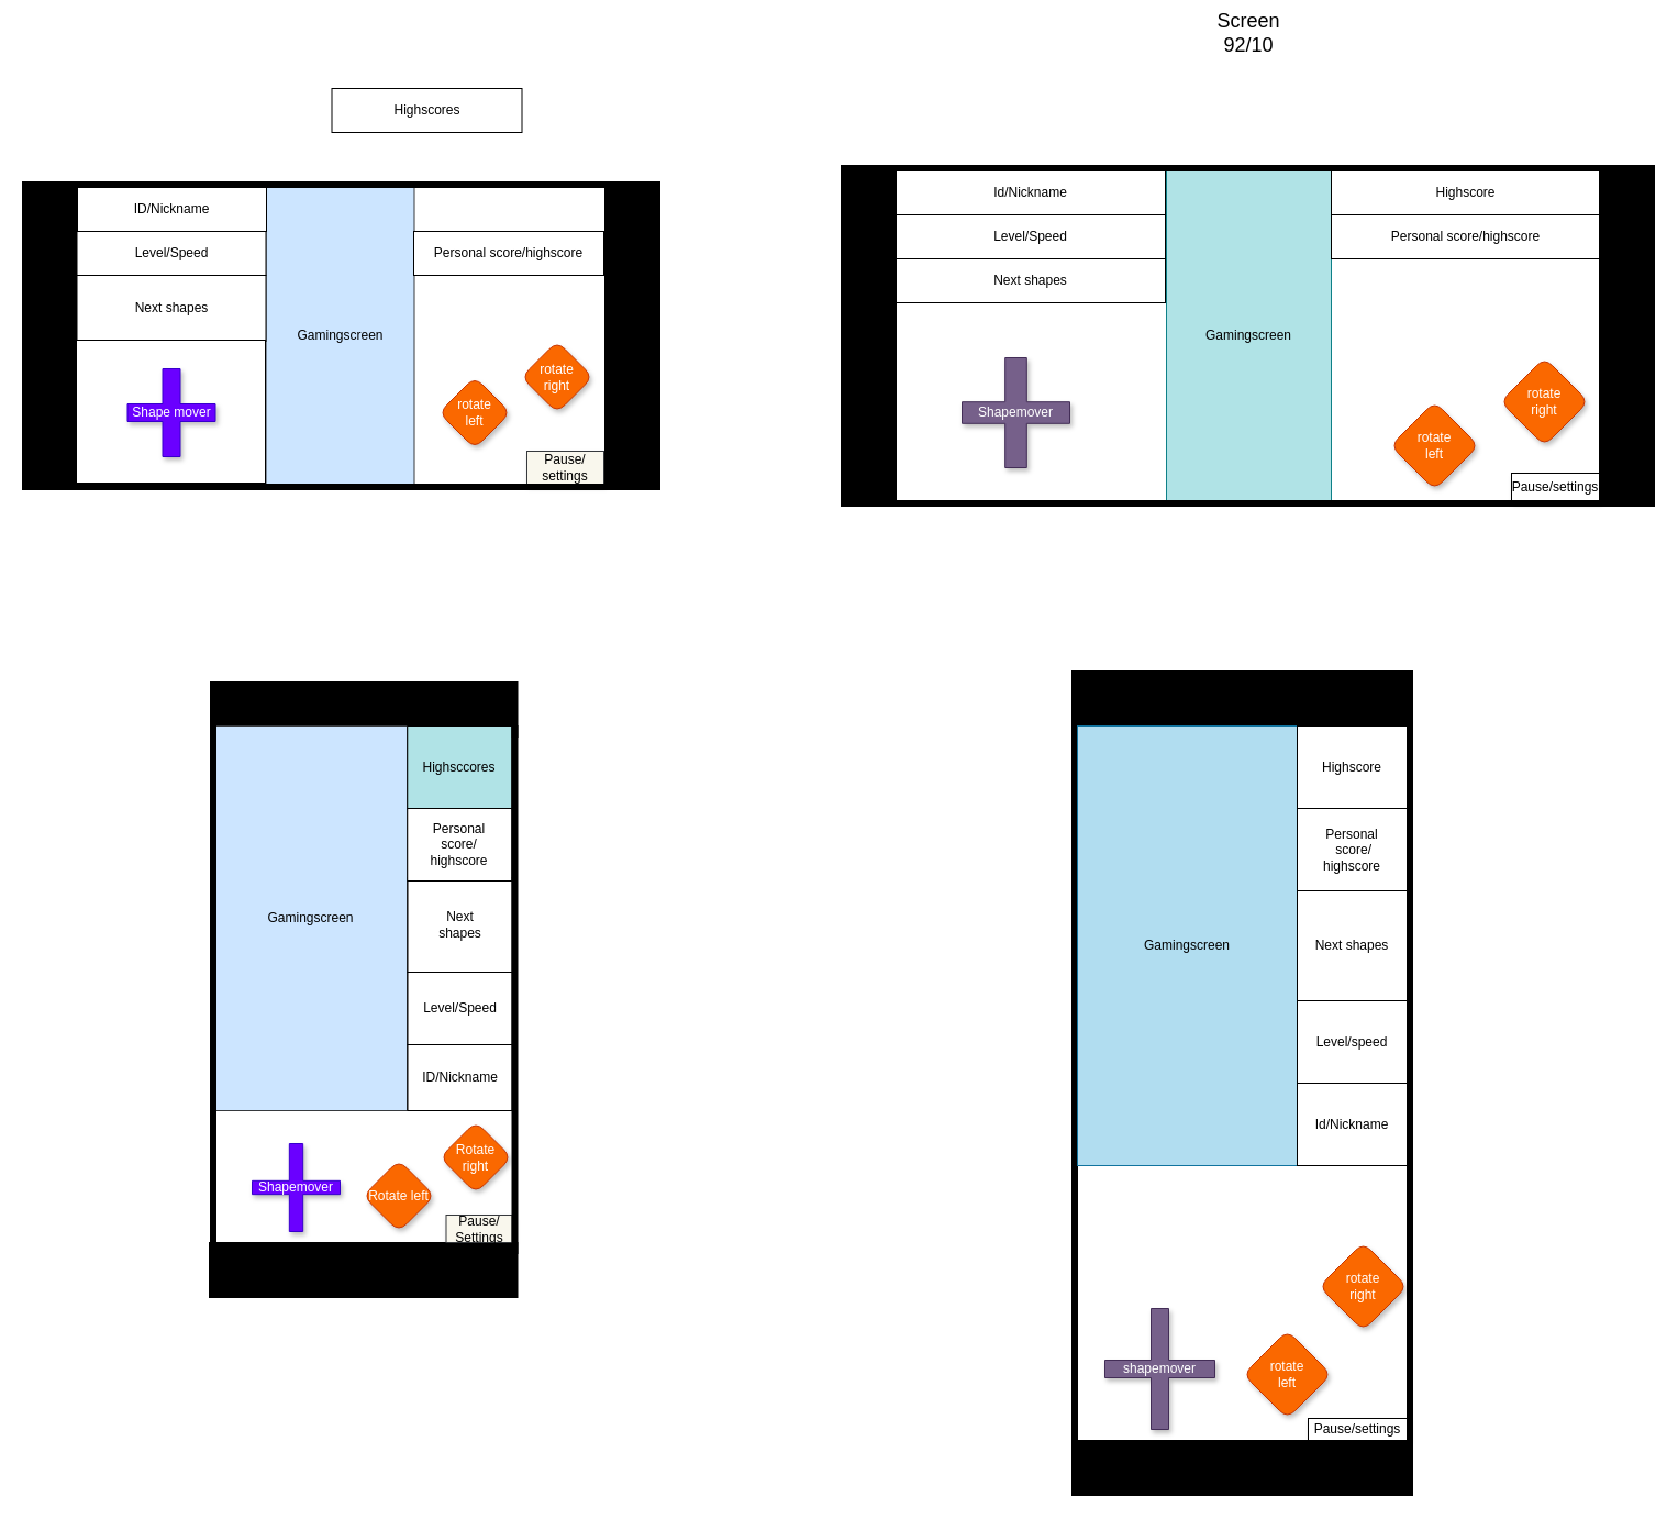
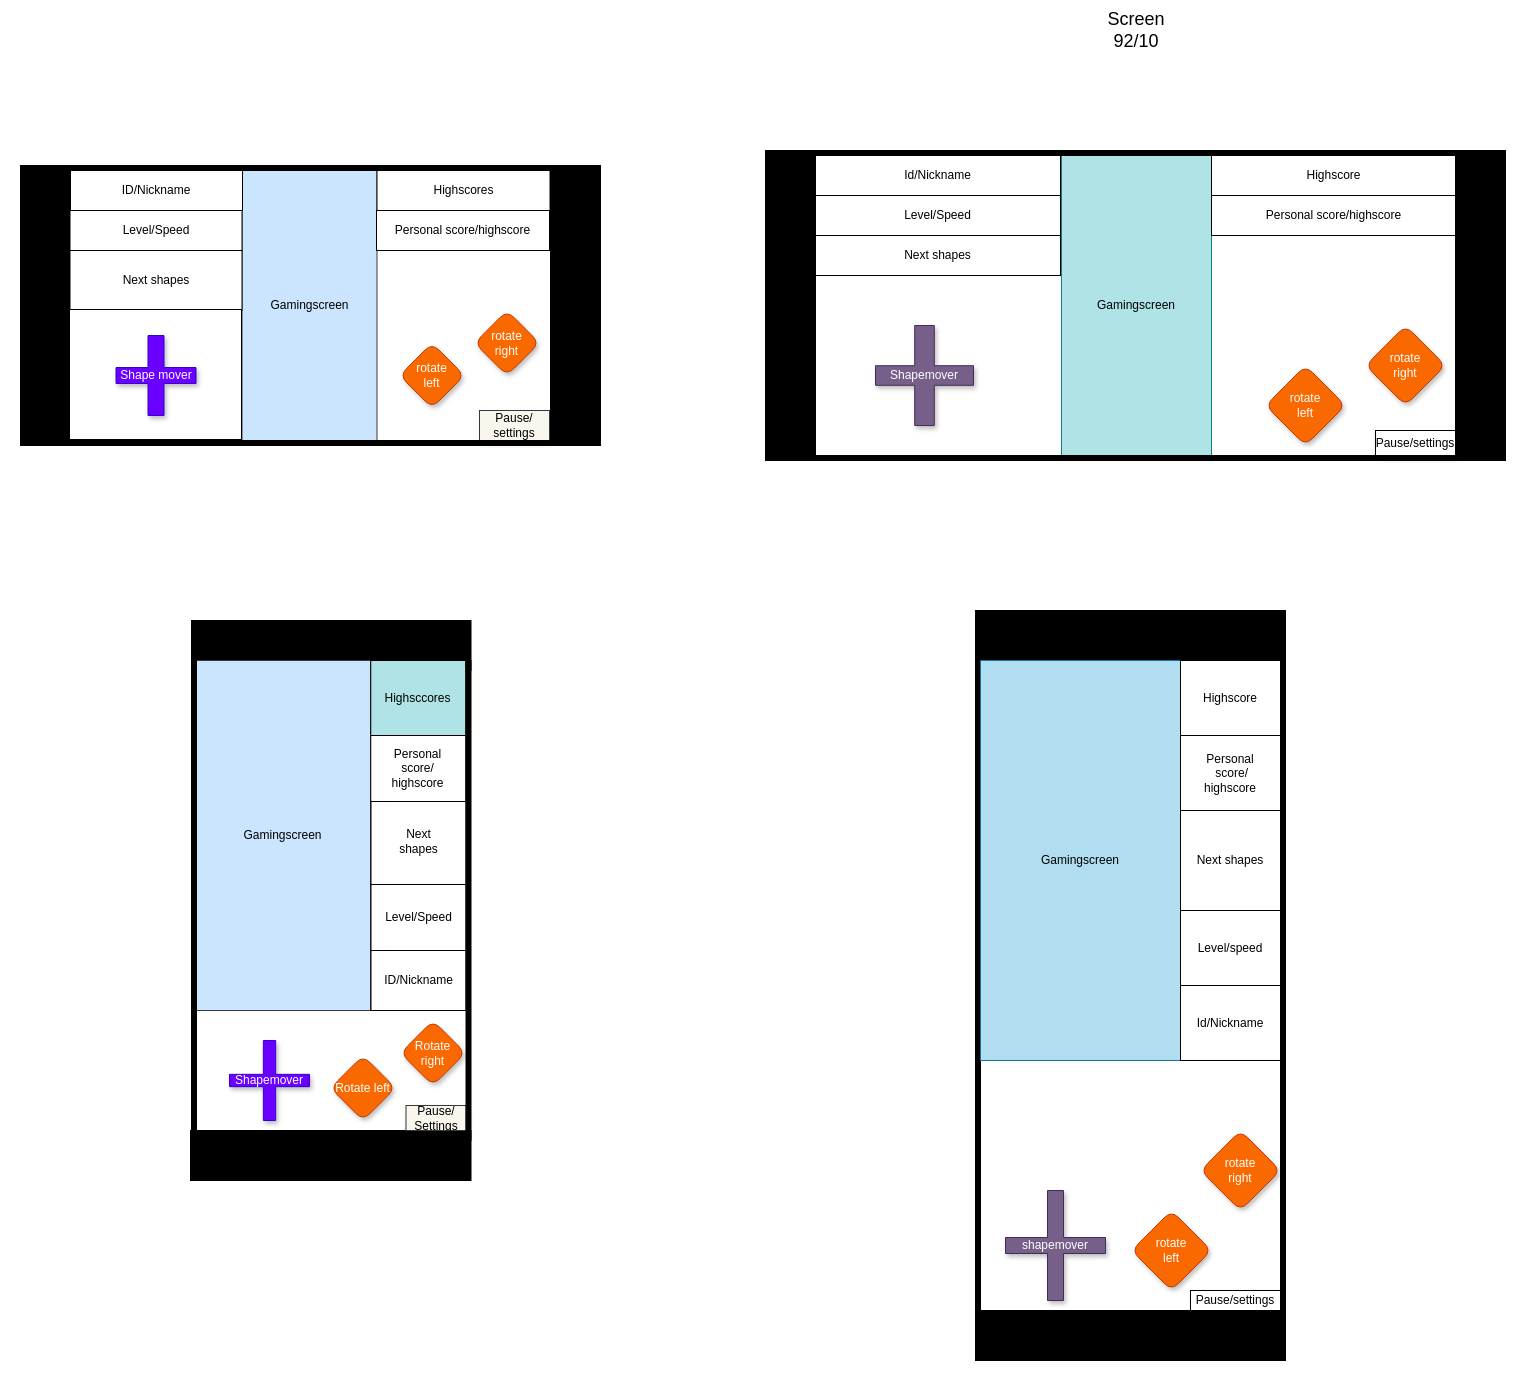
  <mxCell id="0" />
  <mxCell id="1" parent="0" />
  <mxCell id="2" value="" style="rounded=0;whiteSpace=wrap;html=1;fillColor=#000000;direction=south;" parent="1" vertex="1"><mxGeometry x="975" y="610" width="310" height="50" as="geometry" /></mxCell>
  <mxCell id="3" value="" style="rounded=0;whiteSpace=wrap;html=1;fillColor=#000000;direction=south;" parent="1" vertex="1"><mxGeometry x="975" y="1310" width="310" height="50" as="geometry" /></mxCell>
  <mxCell id="4" value="" style="rounded=0;whiteSpace=wrap;html=1;fillColor=#000000;" parent="1" vertex="1"><mxGeometry x="1455" y="150" width="50" height="310" as="geometry" /></mxCell>
  <mxCell id="5" value="" style="rounded=0;whiteSpace=wrap;html=1;fillColor=#000000;" parent="1" vertex="1"><mxGeometry x="765" y="150" width="50" height="310" as="geometry" /></mxCell>
  <mxCell id="6" value="" style="rounded=0;whiteSpace=wrap;html=1;fillColor=#000000;" parent="1" vertex="1"><mxGeometry x="20" y="165" width="50" height="280" as="geometry" /></mxCell>
  <mxCell id="7" value="" style="rounded=1;whiteSpace=wrap;html=1;direction=south;fillColor=#000000;" parent="1" vertex="1"><mxGeometry x="195.5" y="1130" width="270" height="50" as="geometry" /></mxCell>
  <mxCell id="8" value="" style="rounded=1;whiteSpace=wrap;html=1;direction=south;fillColor=#000000;" parent="1" vertex="1"><mxGeometry x="195.5" y="620" width="270" height="50" as="geometry" /></mxCell>
  <mxCell id="9" value="" style="rounded=0;whiteSpace=wrap;html=1;direction=south;fillColor=#000000;" parent="1" vertex="1"><mxGeometry x="190" y="1130" width="280.5" height="50" as="geometry" /></mxCell>
  <mxCell id="10" value="" style="rounded=0;whiteSpace=wrap;html=1;direction=south;fillColor=#000000;" parent="1" vertex="1"><mxGeometry x="191" y="620" width="279.5" height="50" as="geometry" /></mxCell>
  <mxCell id="11" value="" style="rounded=0;whiteSpace=wrap;html=1;fillColor=#000000;" parent="1" vertex="1"><mxGeometry x="550" y="165" width="50" height="280" as="geometry" /></mxCell>
  <mxCell id="12" value="Gamingscreen" style="rounded=0;whiteSpace=wrap;html=1;shadow=0;aspect=fixed;fillColor=#cce5ff;strokeColor=#36393d;" parent="1" vertex="1"><mxGeometry x="241.5" y="170" width="135" height="270" as="geometry" /></mxCell>
  <mxCell id="13" value="ID/Nickname" style="rounded=0;whiteSpace=wrap;html=1;shadow=0;" parent="1" vertex="1"><mxGeometry x="70" y="170" width="172" height="40" as="geometry" /></mxCell>
  <mxCell id="14" value="Level/Speed" style="rounded=0;whiteSpace=wrap;html=1;shadow=0;" parent="1" vertex="1"><mxGeometry x="69.5" y="210" width="172" height="40" as="geometry" /></mxCell>
  <mxCell id="15" value="Next shapes" style="rounded=0;whiteSpace=wrap;html=1;shadow=0;" parent="1" vertex="1"><mxGeometry x="69.5" y="250" width="172" height="60" as="geometry" /></mxCell>
- <mxCell id="16" value="Highscores" style="rounded=0;whiteSpace=wrap;html=1;shadow=0;" parent="1" vertex="1"><mxGeometry x="301.5" y="80" width="173" height="40" as="geometry" /></mxCell>
+ <mxCell id="16" value="Highscores" style="rounded=0;whiteSpace=wrap;html=1;shadow=0;" parent="1" vertex="1"><mxGeometry x="376.5" y="170" width="173" height="40" as="geometry" /></mxCell>
  <mxCell id="17" value="" style="rounded=0;whiteSpace=wrap;html=1;shadow=0;" parent="1" vertex="1"><mxGeometry x="69" y="309" width="172" height="130" as="geometry" /></mxCell>
  <mxCell id="18" value="Shape mover" style="shape=cross;whiteSpace=wrap;html=1;shadow=1;fillColor=#6a00ff;strokeColor=#3700CC;fontColor=#ffffff;" parent="1" vertex="1"><mxGeometry x="115.5" y="335" width="80" height="80" as="geometry" /></mxCell>
  <mxCell id="19" value="rotate&lt;br&gt;left" style="rhombus;whiteSpace=wrap;html=1;shadow=1;aspect=fixed;rounded=1;fillColor=#fa6800;strokeColor=#C73500;fontColor=#ffffff;" parent="1" vertex="1"><mxGeometry x="399" y="342.5" width="65" height="65" as="geometry" /></mxCell>
  <mxCell id="20" value="rotate&lt;br&gt;right" style="rhombus;whiteSpace=wrap;html=1;shadow=1;aspect=fixed;rounded=1;fillColor=#fa6800;strokeColor=#C73500;fontColor=#ffffff;" parent="1" vertex="1"><mxGeometry x="474" y="310" width="65" height="65" as="geometry" /></mxCell>
  <mxCell id="21" value="Personal score/highscore" style="rounded=0;whiteSpace=wrap;html=1;shadow=0;" parent="1" vertex="1"><mxGeometry x="376" y="210" width="173" height="40" as="geometry" /></mxCell>
  <mxCell id="22" value="Pause/&lt;br&gt;settings" style="rounded=0;whiteSpace=wrap;html=1;shadow=1;fillColor=#f9f7ed;strokeColor=#36393d;" parent="1" vertex="1"><mxGeometry x="479" y="410" width="70" height="30" as="geometry" /></mxCell>
  <mxCell id="23" value="Gamingscreen" style="rounded=0;whiteSpace=wrap;html=1;aspect=fixed;fillColor=#cce5ff;strokeColor=#36393d;" parent="1" vertex="1"><mxGeometry x="195" y="660" width="175" height="350" as="geometry" /></mxCell>
  <mxCell id="24" value="Highsccores" style="rounded=0;whiteSpace=wrap;html=1;fillColor=#b0e3e6;" parent="1" vertex="1"><mxGeometry x="370.25" y="660" width="95" height="76" as="geometry" /></mxCell>
  <mxCell id="25" value="Next&lt;br&gt;shapes" style="rounded=0;whiteSpace=wrap;html=1;" parent="1" vertex="1"><mxGeometry x="370.5" y="798" width="95" height="86" as="geometry" /></mxCell>
  <mxCell id="26" value="Personal &lt;br&gt;score/&lt;br&gt;highscore" style="rounded=0;whiteSpace=wrap;html=1;" parent="1" vertex="1"><mxGeometry x="370.25" y="735" width="95" height="66" as="geometry" /></mxCell>
  <mxCell id="27" value="Level/Speed" style="rounded=0;whiteSpace=wrap;html=1;" parent="1" vertex="1"><mxGeometry x="370.5" y="884" width="95" height="66" as="geometry" /></mxCell>
  <mxCell id="28" value="ID/Nickname" style="rounded=0;whiteSpace=wrap;html=1;" parent="1" vertex="1"><mxGeometry x="370.5" y="950" width="95" height="60" as="geometry" /></mxCell>
  <mxCell id="29" value="Rotate&lt;br&gt;right" style="rhombus;whiteSpace=wrap;html=1;aspect=fixed;fillColor=#fa6800;strokeColor=#C73500;fontColor=#ffffff;rounded=1;shadow=1;" parent="1" vertex="1"><mxGeometry x="400" y="1020" width="65" height="65" as="geometry" /></mxCell>
  <mxCell id="30" value="Rotate left" style="rhombus;whiteSpace=wrap;html=1;aspect=fixed;fillColor=#fa6800;strokeColor=#C73500;fontColor=#ffffff;rounded=1;shadow=1;" parent="1" vertex="1"><mxGeometry x="330" y="1055" width="65" height="65" as="geometry" /></mxCell>
  <mxCell id="31" value="Pause/&lt;br&gt;Settings" style="rounded=0;whiteSpace=wrap;html=1;fillColor=#f9f7ed;strokeColor=#36393d;shadow=1;" parent="1" vertex="1"><mxGeometry x="405.5" y="1105" width="60" height="25" as="geometry" /></mxCell>
  <mxCell id="32" value="Shapemover" style="shape=cross;whiteSpace=wrap;html=1;fillColor=#6a00ff;strokeColor=#3700CC;fontColor=#ffffff;size=0.154;shadow=1;" parent="1" vertex="1"><mxGeometry x="229" y="1040" width="80" height="80" as="geometry" /></mxCell>
  <mxCell id="33" value="&lt;font style=&quot;font-size: 18px&quot;&gt;Screen&lt;br&gt;92/10&lt;/font&gt;" style="text;html=1;strokeColor=none;fillColor=none;align=center;verticalAlign=middle;whiteSpace=wrap;rounded=0;" parent="1" vertex="1"><mxGeometry x="1116" y="20" width="40" height="20" as="geometry" /></mxCell>
  <mxCell id="34" value="Gamingscreen" style="rounded=0;whiteSpace=wrap;html=1;strokeColor=#0e8088;aspect=fixed;fillColor=#b0e3e6;" parent="1" vertex="1"><mxGeometry x="1061" y="155" width="150" height="300" as="geometry" /></mxCell>
  <mxCell id="35" value="rotate&lt;br&gt;right" style="rhombus;whiteSpace=wrap;html=1;strokeColor=#C73500;fillColor=#fa6800;fontColor=#ffffff;rounded=1;shadow=1;" parent="1" vertex="1"><mxGeometry x="1365" y="325" width="80" height="80" as="geometry" /></mxCell>
  <mxCell id="36" value="rotate&lt;br&gt;left" style="rhombus;whiteSpace=wrap;html=1;strokeColor=#C73500;fillColor=#fa6800;fontColor=#ffffff;rounded=1;shadow=1;" parent="1" vertex="1"><mxGeometry x="1265" y="365" width="80" height="80" as="geometry" /></mxCell>
  <mxCell id="37" value="Id/Nickname" style="rounded=0;whiteSpace=wrap;html=1;strokeColor=#000000;fillColor=none;" parent="1" vertex="1"><mxGeometry x="815" y="155" width="245" height="40" as="geometry" /></mxCell>
  <mxCell id="38" value="" style="rounded=0;whiteSpace=wrap;html=1;fillColor=#000000;" parent="1" vertex="1"><mxGeometry x="805" y="150" width="660" height="5" as="geometry" /></mxCell>
  <mxCell id="39" value="" style="rounded=0;whiteSpace=wrap;html=1;direction=south;fillColor=#000000;" parent="1" vertex="1"><mxGeometry x="975" y="660" width="5" height="660" as="geometry" /></mxCell>
  <mxCell id="40" value="" style="rounded=0;whiteSpace=wrap;html=1;fillColor=#000000;" parent="1" vertex="1"><mxGeometry x="805" y="455" width="660" height="5" as="geometry" /></mxCell>
  <mxCell id="41" value="" style="rounded=0;whiteSpace=wrap;html=1;direction=south;fillColor=#000000;" parent="1" vertex="1"><mxGeometry x="1280" y="660" width="5" height="660" as="geometry" /></mxCell>
  <mxCell id="42" value="" style="rounded=0;whiteSpace=wrap;html=1;fillColor=#000000;" parent="1" vertex="1"><mxGeometry x="69" y="165" width="480" height="5" as="geometry" /></mxCell>
  <mxCell id="43" value="" style="rounded=0;whiteSpace=wrap;html=1;fillColor=#000000;" parent="1" vertex="1"><mxGeometry x="69.5" y="440" width="480" height="5" as="geometry" /></mxCell>
  <mxCell id="44" value="" style="rounded=0;whiteSpace=wrap;html=1;fillColor=#000000;direction=south;" parent="1" vertex="1"><mxGeometry x="465.5" y="660" width="5" height="480" as="geometry" /></mxCell>
  <mxCell id="45" value="" style="rounded=0;whiteSpace=wrap;html=1;fillColor=#000000;direction=south;" parent="1" vertex="1"><mxGeometry x="191" y="660" width="5" height="480" as="geometry" /></mxCell>
  <mxCell id="46" value="Level/Speed" style="rounded=0;whiteSpace=wrap;html=1;strokeColor=#000000;fillColor=none;" parent="1" vertex="1"><mxGeometry x="815" y="195" width="245" height="40" as="geometry" /></mxCell>
  <mxCell id="47" value="Shapemover" style="shape=cross;whiteSpace=wrap;html=1;fillColor=#76608a;strokeColor=#432D57;fontColor=#ffffff;shadow=1;" parent="1" vertex="1"><mxGeometry x="875" y="325" width="98" height="100" as="geometry" /></mxCell>
  <mxCell id="48" value="Next shapes" style="rounded=0;whiteSpace=wrap;html=1;strokeColor=#000000;fillColor=none;" parent="1" vertex="1"><mxGeometry x="815" y="235" width="245" height="40" as="geometry" /></mxCell>
  <mxCell id="49" value="Highscore" style="rounded=0;whiteSpace=wrap;html=1;strokeColor=#000000;fillColor=none;" parent="1" vertex="1"><mxGeometry x="1211" y="155" width="245" height="40" as="geometry" /></mxCell>
  <mxCell id="50" value="Personal score/highscore" style="rounded=0;whiteSpace=wrap;html=1;strokeColor=#000000;fillColor=none;" parent="1" vertex="1"><mxGeometry x="1211" y="195" width="245" height="40" as="geometry" /></mxCell>
  <mxCell id="51" value="Gamingscreen" style="rounded=0;whiteSpace=wrap;html=1;fillColor=#b1ddf0;aspect=fixed;strokeColor=#10739e;" parent="1" vertex="1"><mxGeometry x="980" y="660" width="200" height="400" as="geometry" /></mxCell>
  <mxCell id="52" value="Highscore" style="rounded=0;whiteSpace=wrap;html=1;fillColor=none;" parent="1" vertex="1"><mxGeometry x="1180" y="660" width="100" height="75" as="geometry" /></mxCell>
  <mxCell id="53" value="Personal&lt;br&gt;&amp;nbsp;score/&lt;br&gt;highscore" style="rounded=0;whiteSpace=wrap;html=1;fillColor=none;" parent="1" vertex="1"><mxGeometry x="1180" y="735" width="100" height="75" as="geometry" /></mxCell>
  <mxCell id="54" value="Next shapes" style="rounded=0;whiteSpace=wrap;html=1;fillColor=none;" parent="1" vertex="1"><mxGeometry x="1180" y="810" width="100" height="100" as="geometry" /></mxCell>
  <mxCell id="55" value="Level/speed" style="rounded=0;whiteSpace=wrap;html=1;fillColor=none;" parent="1" vertex="1"><mxGeometry x="1180" y="910" width="100" height="75" as="geometry" /></mxCell>
  <mxCell id="56" value="Id/Nickname" style="rounded=0;whiteSpace=wrap;html=1;fillColor=none;" parent="1" vertex="1"><mxGeometry x="1180" y="985" width="100" height="75" as="geometry" /></mxCell>
  <mxCell id="57" value="rotate&lt;br&gt;left" style="rhombus;whiteSpace=wrap;html=1;rounded=1;fillColor=#fa6800;strokeColor=#C73500;fontColor=#ffffff;shadow=1;" parent="1" vertex="1"><mxGeometry x="1131" y="1210" width="80" height="80" as="geometry" /></mxCell>
  <mxCell id="58" value="rotate&lt;br&gt;right" style="rhombus;whiteSpace=wrap;html=1;rounded=1;fillColor=#fa6800;strokeColor=#C73500;fontColor=#ffffff;shadow=1;" parent="1" vertex="1"><mxGeometry x="1200" y="1130" width="80" height="80" as="geometry" /></mxCell>
  <mxCell id="59" value="Pause/settings" style="rounded=0;whiteSpace=wrap;html=1;fillColor=#FFFFFF;shadow=1;" parent="1" vertex="1"><mxGeometry x="1375" y="430" width="80" height="25" as="geometry" /></mxCell>
  <mxCell id="60" value="Pause/settings" style="rounded=0;whiteSpace=wrap;html=1;fillColor=#FFFFFF;shadow=1;" parent="1" vertex="1"><mxGeometry x="1190" y="1290" width="90" height="20" as="geometry" /></mxCell>
  <mxCell id="61" value="shapemover" style="shape=cross;whiteSpace=wrap;html=1;rounded=1;shadow=1;fillColor=#76608a;strokeColor=#432D57;fontColor=#ffffff;size=0.16;" parent="1" vertex="1"><mxGeometry x="1005" y="1190" width="100" height="110" as="geometry" /></mxCell>
